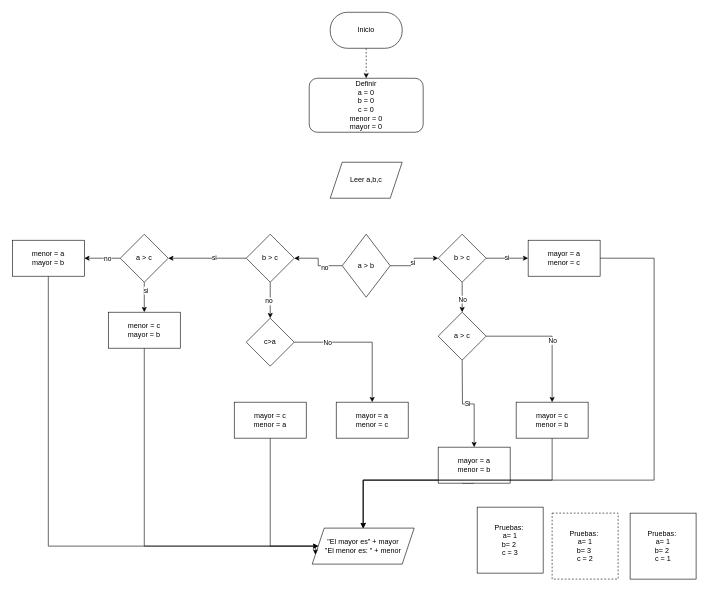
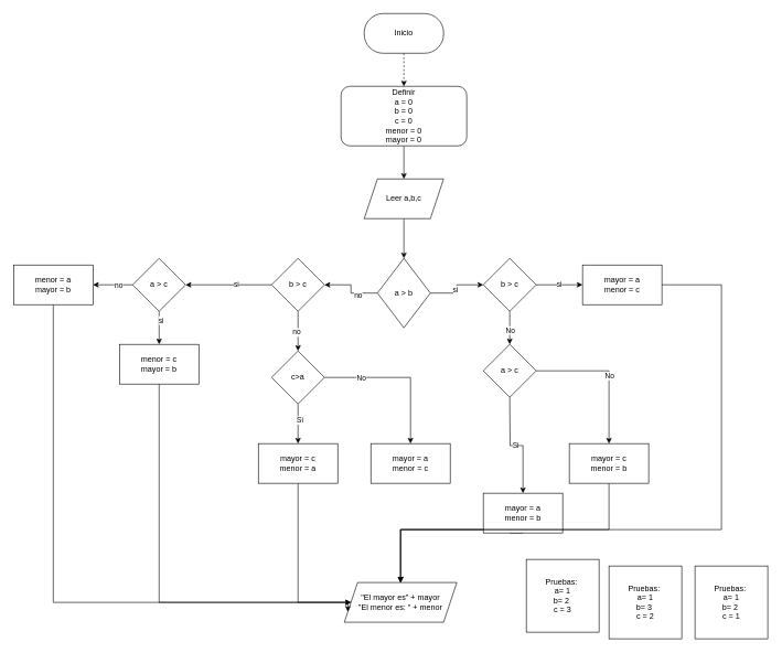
  <mxCell id="0" />
  <mxCell id="1" parent="0" />
  <mxCell id="2" value="" style="edgeStyle=orthogonalEdgeStyle;rounded=0;orthogonalLoop=1;jettySize=auto;html=1;dashed=1;" edge="1" parent="1" source="3" target="5"><mxGeometry relative="1" as="geometry" /></mxCell>
  <mxCell id="3" value="Inicio" style="rounded=1;whiteSpace=wrap;html=1;arcSize=48;" vertex="1" parent="1"><mxGeometry x="550" y="20" width="120" height="60" as="geometry" /></mxCell>
+ <mxCell id="4" value="" style="edgeStyle=orthogonalEdgeStyle;rounded=0;orthogonalLoop=1;jettySize=auto;html=1;" edge="1" parent="1" source="5" target="7"><mxGeometry relative="1" as="geometry" /></mxCell>
  <mxCell id="5" value="Definir&lt;br&gt;a = 0&lt;br&gt;b = 0&lt;br&gt;c = 0&lt;br&gt;menor = 0&lt;br&gt;mayor = 0" style="whiteSpace=wrap;html=1;rounded=1;" vertex="1" parent="1"><mxGeometry x="515" y="130" width="190" height="90" as="geometry" /></mxCell>
+ <mxCell id="6" value="" style="edgeStyle=orthogonalEdgeStyle;rounded=0;orthogonalLoop=1;jettySize=auto;html=1;" edge="1" parent="1" source="7" target="12"><mxGeometry relative="1" as="geometry" /></mxCell>
  <mxCell id="7" value="Leer a,b,c" style="shape=parallelogram;perimeter=parallelogramPerimeter;whiteSpace=wrap;html=1;fixedSize=1;" vertex="1" parent="1"><mxGeometry x="550" y="270" width="120" height="60" as="geometry" /></mxCell>
  <mxCell id="8" value="" style="edgeStyle=orthogonalEdgeStyle;rounded=0;orthogonalLoop=1;jettySize=auto;html=1;" edge="1" parent="1" source="12" target="16"><mxGeometry relative="1" as="geometry" /></mxCell>
  <mxCell id="9" value="si" style="edgeLabel;html=1;align=center;verticalAlign=middle;resizable=0;points=[];" vertex="1" connectable="0" parent="8"><mxGeometry x="-0.025" y="3" relative="1" as="geometry"><mxPoint as="offset" /></mxGeometry></mxCell>
  <mxCell id="10" value="" style="edgeStyle=orthogonalEdgeStyle;rounded=0;orthogonalLoop=1;jettySize=auto;html=1;" edge="1" parent="1" source="12" target="22"><mxGeometry relative="1" as="geometry" /></mxCell>
  <mxCell id="11" value="no" style="edgeLabel;html=1;align=center;verticalAlign=middle;resizable=0;points=[];" vertex="1" connectable="0" parent="10"><mxGeometry x="-0.35" y="3" relative="1" as="geometry"><mxPoint as="offset" /></mxGeometry></mxCell>
  <mxCell id="12" value="a &amp;gt; b" style="rhombus;whiteSpace=wrap;html=1;" vertex="1" parent="1"><mxGeometry x="570" y="390" width="80" height="105" as="geometry" /></mxCell>
  <mxCell id="13" value="si" style="edgeStyle=orthogonalEdgeStyle;rounded=0;orthogonalLoop=1;jettySize=auto;html=1;entryX=0;entryY=0.5;entryDx=0;entryDy=0;" edge="1" parent="1" source="16"><mxGeometry relative="1" as="geometry"><mxPoint x="880" y="430" as="targetPoint" /></mxGeometry></mxCell>
  <mxCell id="14" value="" style="edgeStyle=orthogonalEdgeStyle;rounded=0;orthogonalLoop=1;jettySize=auto;html=1;" edge="1" parent="1" source="16"><mxGeometry relative="1" as="geometry"><mxPoint x="770" y="520" as="targetPoint" /></mxGeometry></mxCell>
  <mxCell id="15" value="No" style="edgeLabel;html=1;align=center;verticalAlign=middle;resizable=0;points=[];" vertex="1" connectable="0" parent="14"><mxGeometry x="0.148" relative="1" as="geometry"><mxPoint as="offset" /></mxGeometry></mxCell>
  <mxCell id="16" value="b &amp;gt; c" style="rhombus;whiteSpace=wrap;html=1;" vertex="1" parent="1"><mxGeometry x="730" y="390" width="80" height="80" as="geometry" /></mxCell>
  <mxCell id="17" style="edgeStyle=orthogonalEdgeStyle;rounded=0;orthogonalLoop=1;jettySize=auto;html=1;entryX=0.5;entryY=0;entryDx=0;entryDy=0;exitX=0.5;exitY=1;exitDx=0;exitDy=0;" edge="1" parent="1" source="45" target="23"><mxGeometry relative="1" as="geometry"><mxPoint x="770" y="710" as="sourcePoint" /><Array as="points"><mxPoint x="770" y="800" /><mxPoint x="605" y="800" /></Array></mxGeometry></mxCell>
  <mxCell id="18" value="" style="edgeStyle=orthogonalEdgeStyle;rounded=0;orthogonalLoop=1;jettySize=auto;html=1;entryX=1;entryY=0.5;entryDx=0;entryDy=0;" edge="1" parent="1" source="22" target="41"><mxGeometry relative="1" as="geometry"><mxPoint x="350" y="430" as="targetPoint" /></mxGeometry></mxCell>
  <mxCell id="19" value="si" style="edgeLabel;html=1;align=center;verticalAlign=middle;resizable=0;points=[];" vertex="1" connectable="0" parent="18"><mxGeometry x="-0.167" y="-1" relative="1" as="geometry"><mxPoint as="offset" /></mxGeometry></mxCell>
  <mxCell id="20" value="" style="edgeStyle=orthogonalEdgeStyle;rounded=0;orthogonalLoop=1;jettySize=auto;html=1;" edge="1" parent="1" source="22"><mxGeometry relative="1" as="geometry"><mxPoint x="450" y="530" as="targetPoint" /></mxGeometry></mxCell>
  <mxCell id="21" value="no" style="edgeLabel;html=1;align=center;verticalAlign=middle;resizable=0;points=[];" vertex="1" connectable="0" parent="20"><mxGeometry x="0.048" y="-3" relative="1" as="geometry"><mxPoint as="offset" /></mxGeometry></mxCell>
  <mxCell id="22" value="b &amp;gt; c" style="rhombus;whiteSpace=wrap;html=1;" vertex="1" parent="1"><mxGeometry x="410" y="390" width="80" height="80" as="geometry" /></mxCell>
  <mxCell id="23" value="&quot;El mayor es&quot; + mayor&lt;br&gt;&quot;El menor es: &quot; + menor" style="shape=parallelogram;perimeter=parallelogramPerimeter;whiteSpace=wrap;html=1;fixedSize=1;" vertex="1" parent="1"><mxGeometry x="520" y="880" width="170" height="60" as="geometry" /></mxCell>
  <mxCell id="24" value="Pruebas:&amp;nbsp;&lt;br&gt;a= 1&lt;br&gt;b= 2&amp;nbsp;&lt;br&gt;c = 3" style="whiteSpace=wrap;html=1;aspect=fixed;" vertex="1" parent="1"><mxGeometry x="795" y="845" width="110" height="110" as="geometry" /></mxCell>
- <mxCell id="25" value="Pruebas:&amp;nbsp;&lt;br&gt;a= 1&lt;br&gt;b= 3&amp;nbsp;&lt;br&gt;c = 2" style="whiteSpace=wrap;html=1;aspect=fixed;dashed=1;" vertex="1" parent="1"><mxGeometry x="920" y="855" width="110" height="110" as="geometry" /></mxCell>
+ <mxCell id="25" value="Pruebas:&amp;nbsp;&lt;br&gt;a= 1&lt;br&gt;b= 3&amp;nbsp;&lt;br&gt;c = 2" style="whiteSpace=wrap;html=1;aspect=fixed;" vertex="1" parent="1"><mxGeometry x="920" y="855" width="110" height="110" as="geometry" /></mxCell>
  <mxCell id="26" value="Pruebas:&amp;nbsp;&lt;br&gt;a= 1&lt;br&gt;b= 2&amp;nbsp;&lt;br&gt;c = 1" style="whiteSpace=wrap;html=1;aspect=fixed;" vertex="1" parent="1"><mxGeometry x="1050" y="855" width="110" height="110" as="geometry" /></mxCell>
  <mxCell id="27" style="edgeStyle=orthogonalEdgeStyle;rounded=0;orthogonalLoop=1;jettySize=auto;html=1;" edge="1" parent="1" source="28"><mxGeometry relative="1" as="geometry"><mxPoint x="530" y="910" as="targetPoint" /><Array as="points"><mxPoint x="240" y="910" /></Array></mxGeometry></mxCell>
  <mxCell id="28" value="menor = c&lt;br&gt;mayor = b" style="whiteSpace=wrap;html=1;" vertex="1" parent="1"><mxGeometry x="180" y="520" width="120" height="60" as="geometry" /></mxCell>
+ <mxCell id="29" value="" style="edgeStyle=orthogonalEdgeStyle;rounded=0;orthogonalLoop=1;jettySize=auto;html=1;" edge="1" parent="1" source="33" target="35"><mxGeometry relative="1" as="geometry" /></mxCell>
+ <mxCell id="30" value="Si" style="edgeLabel;html=1;align=center;verticalAlign=middle;resizable=0;points=[];" vertex="1" connectable="0" parent="29"><mxGeometry x="-0.188" y="2" relative="1" as="geometry"><mxPoint as="offset" /></mxGeometry></mxCell>
  <mxCell id="31" style="edgeStyle=orthogonalEdgeStyle;rounded=0;orthogonalLoop=1;jettySize=auto;html=1;exitX=1;exitY=0.5;exitDx=0;exitDy=0;entryX=0.5;entryY=0;entryDx=0;entryDy=0;" edge="1" parent="1" source="33" target="36"><mxGeometry relative="1" as="geometry" /></mxCell>
  <mxCell id="32" value="No" style="edgeLabel;html=1;align=center;verticalAlign=middle;resizable=0;points=[];" vertex="1" connectable="0" parent="31"><mxGeometry x="-0.521" y="-1" relative="1" as="geometry"><mxPoint as="offset" /></mxGeometry></mxCell>
  <mxCell id="33" value="c&amp;gt;a" style="rhombus;whiteSpace=wrap;html=1;" vertex="1" parent="1"><mxGeometry x="410" y="530" width="80" height="80" as="geometry" /></mxCell>
  <mxCell id="34" style="edgeStyle=orthogonalEdgeStyle;rounded=0;orthogonalLoop=1;jettySize=auto;html=1;entryX=0;entryY=0.5;entryDx=0;entryDy=0;" edge="1" parent="1" source="35" target="23"><mxGeometry relative="1" as="geometry"><mxPoint x="450" y="910" as="targetPoint" /><Array as="points"><mxPoint x="450" y="910" /></Array></mxGeometry></mxCell>
  <mxCell id="35" value="mayor = c&lt;br&gt;menor = a" style="whiteSpace=wrap;html=1;" vertex="1" parent="1"><mxGeometry x="390" y="670" width="120" height="60" as="geometry" /></mxCell>
  <mxCell id="36" value="mayor = a&lt;br&gt;menor = c" style="whiteSpace=wrap;html=1;" vertex="1" parent="1"><mxGeometry x="560" y="670" width="120" height="60" as="geometry" /></mxCell>
  <mxCell id="37" value="" style="edgeStyle=orthogonalEdgeStyle;rounded=0;orthogonalLoop=1;jettySize=auto;html=1;" edge="1" parent="1" source="41" target="28"><mxGeometry relative="1" as="geometry" /></mxCell>
  <mxCell id="38" value="si" style="edgeLabel;html=1;align=center;verticalAlign=middle;resizable=0;points=[];" vertex="1" connectable="0" parent="37"><mxGeometry x="-0.496" y="2" relative="1" as="geometry"><mxPoint as="offset" /></mxGeometry></mxCell>
  <mxCell id="39" value="" style="edgeStyle=orthogonalEdgeStyle;rounded=0;orthogonalLoop=1;jettySize=auto;html=1;" edge="1" parent="1" source="41"><mxGeometry relative="1" as="geometry"><mxPoint x="140" y="430" as="targetPoint" /></mxGeometry></mxCell>
  <mxCell id="40" value="no" style="edgeLabel;html=1;align=center;verticalAlign=middle;resizable=0;points=[];" vertex="1" connectable="0" parent="39"><mxGeometry x="-0.268" relative="1" as="geometry"><mxPoint as="offset" /></mxGeometry></mxCell>
  <mxCell id="41" value="a &amp;gt; c" style="rhombus;whiteSpace=wrap;html=1;" vertex="1" parent="1"><mxGeometry x="200" y="390" width="80" height="80" as="geometry" /></mxCell>
  <mxCell id="42" style="edgeStyle=orthogonalEdgeStyle;rounded=0;orthogonalLoop=1;jettySize=auto;html=1;entryX=0;entryY=0.75;entryDx=0;entryDy=0;" edge="1" parent="1" source="43" target="23"><mxGeometry relative="1" as="geometry"><Array as="points"><mxPoint x="80" y="910" /><mxPoint x="525" y="910" /></Array></mxGeometry></mxCell>
  <mxCell id="43" value="menor = a&lt;br&gt;mayor = b" style="whiteSpace=wrap;html=1;" vertex="1" parent="1"><mxGeometry x="20" y="400" width="120" height="60" as="geometry" /></mxCell>
  <mxCell id="44" value="Si" style="edgeStyle=orthogonalEdgeStyle;rounded=0;orthogonalLoop=1;jettySize=auto;html=1;" edge="1" parent="1" target="45"><mxGeometry relative="1" as="geometry"><mxPoint x="770" y="600" as="sourcePoint" /></mxGeometry></mxCell>
  <mxCell id="45" value="&lt;span&gt;mayor = a&lt;/span&gt;&lt;br&gt;&lt;span&gt;menor = b&lt;/span&gt;" style="whiteSpace=wrap;html=1;" vertex="1" parent="1"><mxGeometry x="730" y="745" width="120" height="60" as="geometry" /></mxCell>
  <mxCell id="46" style="edgeStyle=orthogonalEdgeStyle;rounded=0;orthogonalLoop=1;jettySize=auto;html=1;entryX=0.5;entryY=0;entryDx=0;entryDy=0;" edge="1" parent="1" source="47" target="23"><mxGeometry relative="1" as="geometry"><Array as="points"><mxPoint x="1090" y="430" /><mxPoint x="1090" y="800" /><mxPoint x="605" y="800" /></Array></mxGeometry></mxCell>
  <mxCell id="47" value="mayor = a&lt;br&gt;menor = c" style="whiteSpace=wrap;html=1;" vertex="1" parent="1"><mxGeometry x="880" y="400" width="120" height="60" as="geometry" /></mxCell>
  <mxCell id="48" style="edgeStyle=orthogonalEdgeStyle;rounded=0;orthogonalLoop=1;jettySize=auto;html=1;exitX=1;exitY=0.5;exitDx=0;exitDy=0;" edge="1" parent="1" source="50"><mxGeometry relative="1" as="geometry"><mxPoint x="920" y="670" as="targetPoint" /><Array as="points"><mxPoint x="920" y="560" /></Array></mxGeometry></mxCell>
  <mxCell id="49" value="No" style="edgeLabel;html=1;align=center;verticalAlign=middle;resizable=0;points=[];" vertex="1" connectable="0" parent="48"><mxGeometry x="0.061" relative="1" as="geometry"><mxPoint as="offset" /></mxGeometry></mxCell>
  <mxCell id="50" value="a &amp;gt; c" style="rhombus;whiteSpace=wrap;html=1;" vertex="1" parent="1"><mxGeometry x="730" y="520" width="80" height="80" as="geometry" /></mxCell>
  <mxCell id="51" style="edgeStyle=orthogonalEdgeStyle;rounded=0;orthogonalLoop=1;jettySize=auto;html=1;entryX=0.5;entryY=0;entryDx=0;entryDy=0;" edge="1" parent="1" source="52" target="23"><mxGeometry relative="1" as="geometry"><Array as="points"><mxPoint x="920" y="800" /><mxPoint x="605" y="800" /></Array></mxGeometry></mxCell>
  <mxCell id="52" value="mayor = c&lt;br&gt;menor = b" style="whiteSpace=wrap;html=1;" vertex="1" parent="1"><mxGeometry x="860" y="670" width="120" height="60" as="geometry" /></mxCell>
